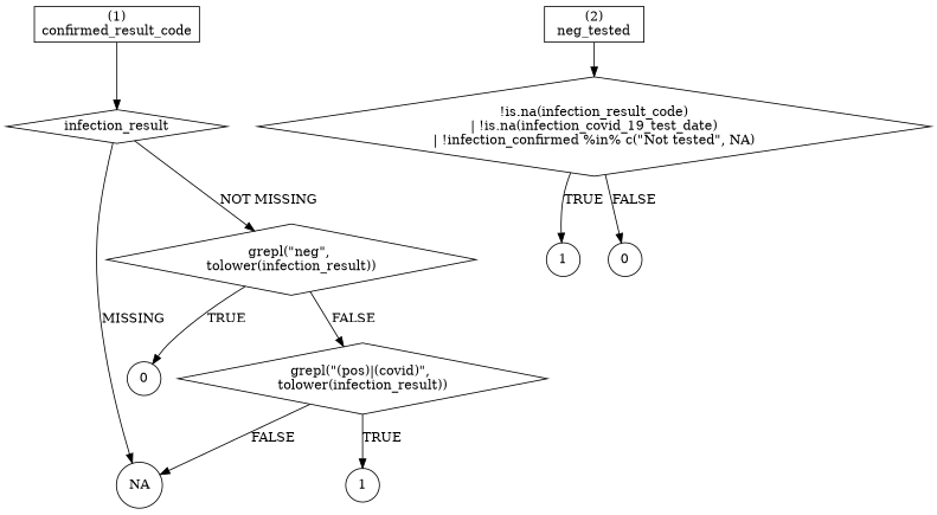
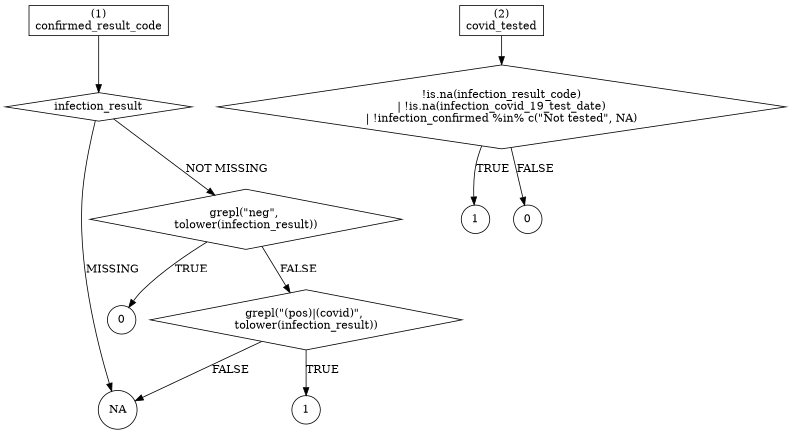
  digraph {
    node [shape=circle]
    n1 [label="(1)\nconfirmed_result_code" shape=box]
    n2 [label=infection_result shape=diamond]
    n3 [label=NA]
    n4 [label="grepl(\"neg\", \ntolower(infection_result))" shape=diamond]
    n5 [label=0]
    n6 [label="grepl(\"(pos)|(covid)\", \ntolower(infection_result))" shape=diamond]
    n7 [label=1]
-   n8 [label="(2)\nneg_tested" shape=box]
+   n8 [label="(2)\ncovid_tested" shape=box]
    n9 [label="!is.na(infection_result_code)\n| !is.na(infection_covid_19_test_date)\n| !infection_confirmed %in% c(\"Not tested\", NA)" shape=diamond]
    n10 [label=1]
    n11 [label=0]
    n1 -> n2
    n2 -> n3 [label=MISSING]
    n2 -> n4 [label="NOT MISSING"]
    n4 -> n5 [label=TRUE]
    n4 -> n6 [label=FALSE]
    n6 -> n3 [label=FALSE]
    n6 -> n7 [label=TRUE]
    n8 -> n9
    n9 -> n10 [label=TRUE]
    n9 -> n11 [label=FALSE]
  }
